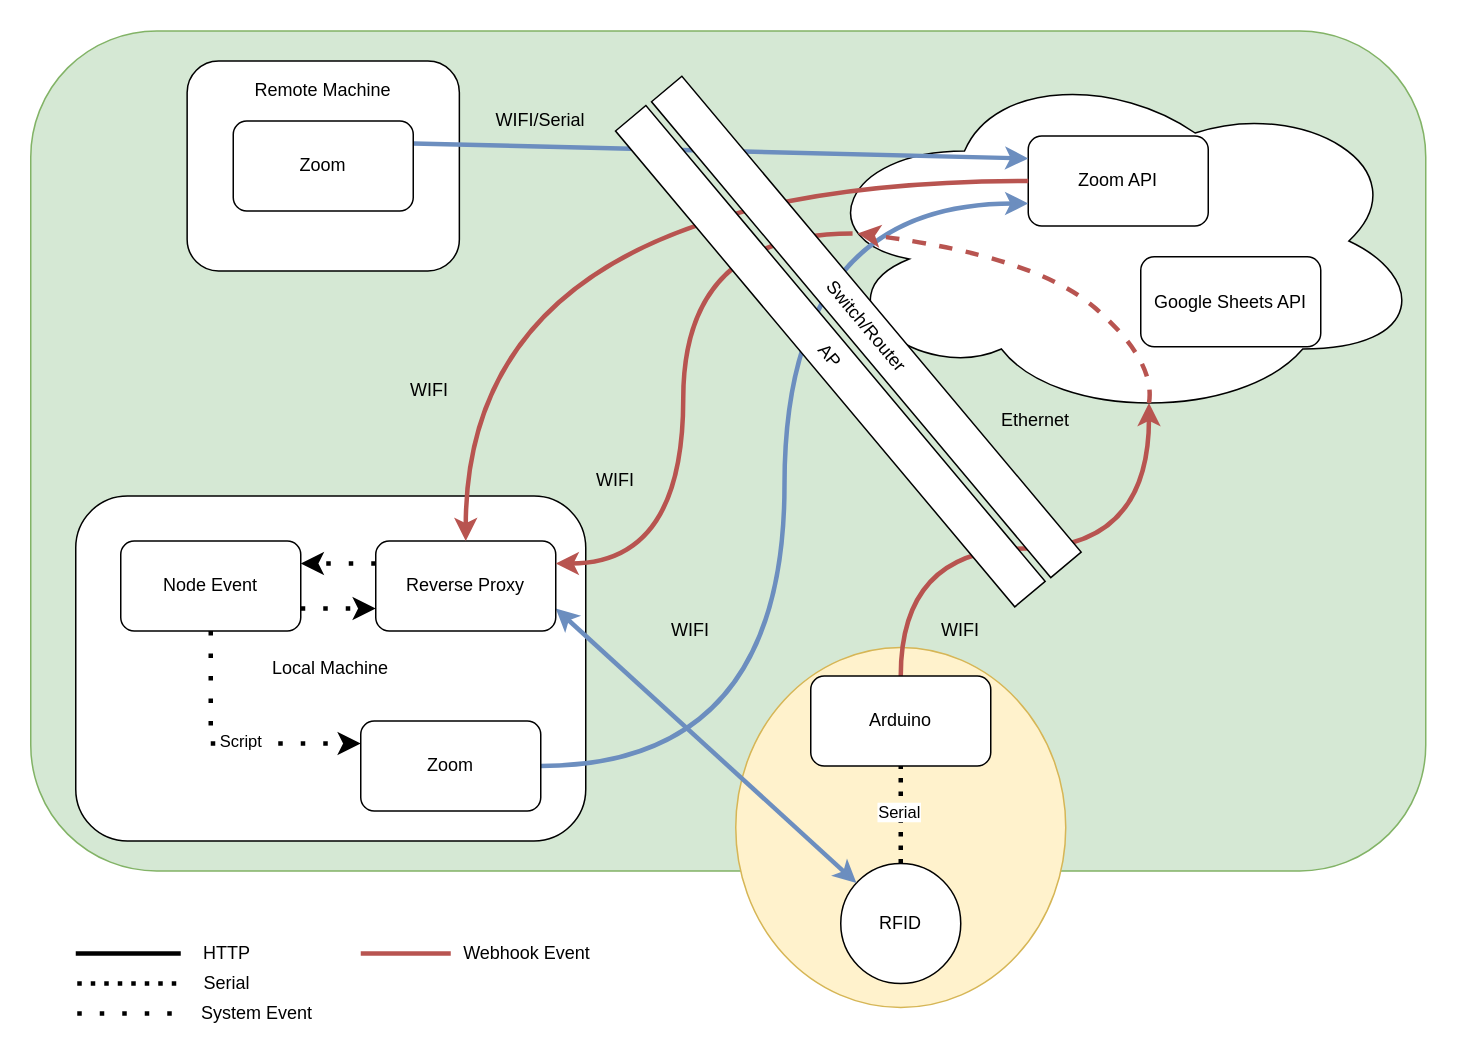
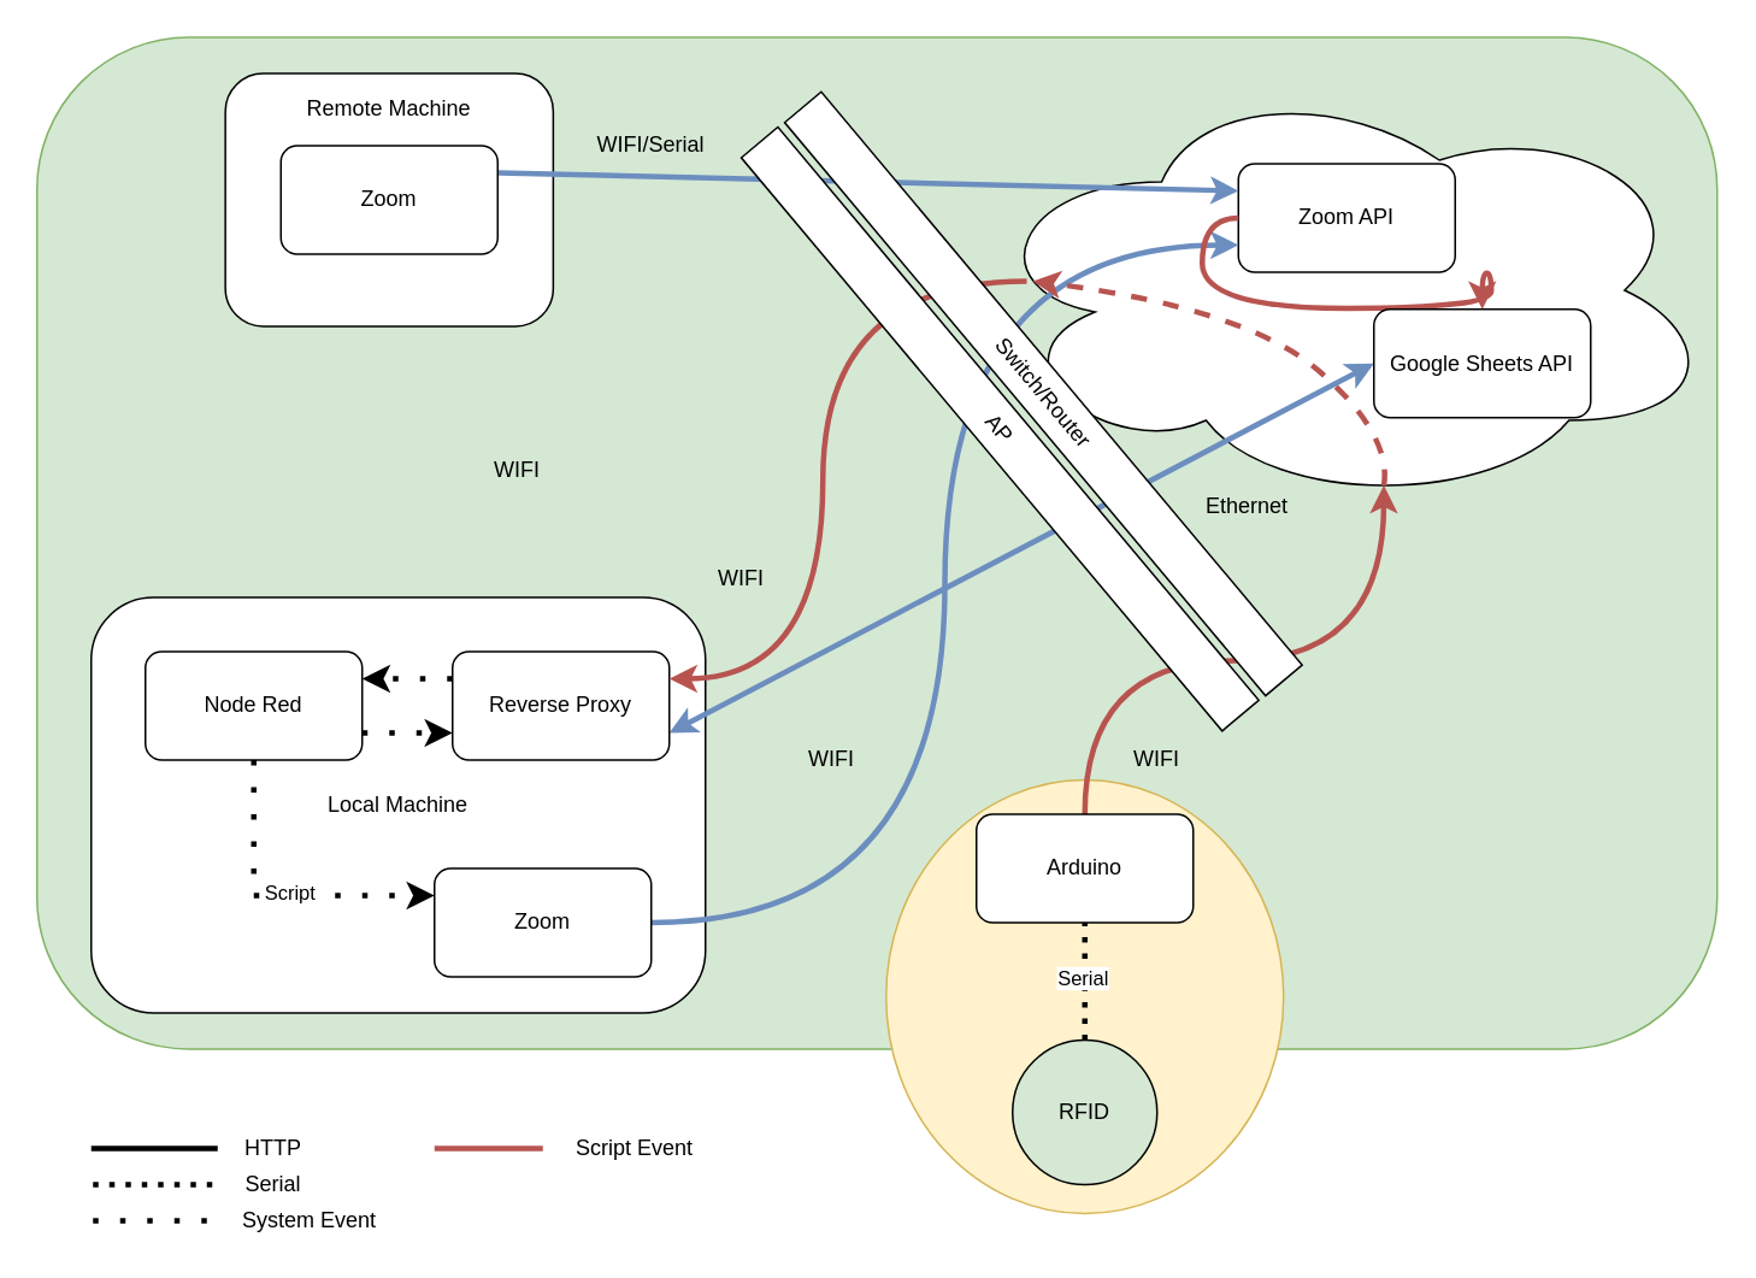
  <mxCell id="0" />
  <mxCell id="1" parent="0" />
  <mxCell id="2" value="" style="rounded=1;whiteSpace=wrap;html=1;fillColor=#d5e8d4;strokeColor=#82b366;" vertex="1" parent="1"><mxGeometry x="20" y="20" width="930" height="560" as="geometry" /></mxCell>
  <mxCell id="3" value="" style="ellipse;whiteSpace=wrap;html=1;fillColor=#fff2cc;strokeColor=#d6b656;" vertex="1" parent="1"><mxGeometry x="490" y="431" width="220" height="240" as="geometry" /></mxCell>
  <mxCell id="4" value="" style="ellipse;shape=cloud;whiteSpace=wrap;html=1;" vertex="1" parent="1"><mxGeometry x="540" y="40" width="410" height="240" as="geometry" /></mxCell>
  <mxCell id="5" style="edgeStyle=orthogonalEdgeStyle;rounded=0;orthogonalLoop=1;jettySize=auto;html=1;exitX=0.5;exitY=0;exitDx=0;exitDy=0;entryX=0.5;entryY=1;entryDx=0;entryDy=0;strokeWidth=3;dashed=1;dashPattern=1 2;endArrow=none;" edge="1" parent="1" source="7" target="9"><mxGeometry relative="1" as="geometry" /></mxCell>
  <mxCell id="6" value="Serial" style="edgeLabel;html=1;align=center;verticalAlign=middle;resizable=0;points=[];" vertex="1" connectable="0" parent="5"><mxGeometry x="0.067" y="2" relative="1" as="geometry"><mxPoint as="offset" /></mxGeometry></mxCell>
- <mxCell id="7" value="RFID" style="ellipse;whiteSpace=wrap;html=1;aspect=fixed;" vertex="1" parent="1"><mxGeometry x="560" y="575" width="80" height="80" as="geometry" /></mxCell>
+ <mxCell id="7" value="RFID" style="ellipse;whiteSpace=wrap;html=1;aspect=fixed;fillColor=#d5e8d4;" vertex="1" parent="1"><mxGeometry x="560" y="575" width="80" height="80" as="geometry" /></mxCell>
  <mxCell id="8" style="edgeStyle=orthogonalEdgeStyle;rounded=0;orthogonalLoop=1;jettySize=auto;html=1;exitX=0.5;exitY=0;exitDx=0;exitDy=0;entryX=0.55;entryY=0.95;entryDx=0;entryDy=0;entryPerimeter=0;curved=1;fillColor=#f8cecc;strokeColor=#b85450;strokeWidth=3;" edge="1" parent="1" source="9" target="4"><mxGeometry relative="1" as="geometry" /></mxCell>
  <mxCell id="9" value="Arduino" style="rounded=1;whiteSpace=wrap;html=1;" vertex="1" parent="1"><mxGeometry x="540" y="450" width="120" height="60" as="geometry" /></mxCell>
  <mxCell id="10" value="Zoom API" style="rounded=1;whiteSpace=wrap;html=1;" vertex="1" parent="1"><mxGeometry x="685" y="90" width="120" height="60" as="geometry" /></mxCell>
  <mxCell id="11" value="Local Machine" style="rounded=1;whiteSpace=wrap;html=1;" vertex="1" parent="1"><mxGeometry x="50" y="330" width="340" height="230" as="geometry" /></mxCell>
  <mxCell id="12" style="edgeStyle=orthogonalEdgeStyle;rounded=0;orthogonalLoop=1;jettySize=auto;html=1;exitX=0;exitY=0.25;exitDx=0;exitDy=0;entryX=1;entryY=0.25;entryDx=0;entryDy=0;strokeWidth=3;dashed=1;dashPattern=1 4;" edge="1" parent="1" source="14" target="21"><mxGeometry relative="1" as="geometry" /></mxCell>
- <mxCell id="13" style="edgeStyle=none;rounded=0;orthogonalLoop=1;jettySize=auto;html=1;exitX=1;exitY=0.75;exitDx=0;exitDy=0;strokeWidth=3;fillColor=#dae8fc;strokeColor=#6c8ebf;startArrow=classic;startFill=1;" edge="1" parent="1" source="14" target="7"><mxGeometry relative="1" as="geometry" /></mxCell>
+ <mxCell id="13" style="edgeStyle=none;rounded=0;orthogonalLoop=1;jettySize=auto;html=1;exitX=1;exitY=0.75;exitDx=0;exitDy=0;entryX=0;entryY=0.5;entryDx=0;entryDy=0;strokeWidth=3;fillColor=#dae8fc;strokeColor=#6c8ebf;startArrow=classic;startFill=1;" edge="1" parent="1" source="14" target="39"><mxGeometry relative="1" as="geometry" /></mxCell>
  <mxCell id="14" value="Reverse Proxy" style="rounded=1;whiteSpace=wrap;html=1;" vertex="1" parent="1"><mxGeometry x="250" y="360" width="120" height="60" as="geometry" /></mxCell>
  <mxCell id="15" style="edgeStyle=orthogonalEdgeStyle;rounded=0;orthogonalLoop=1;jettySize=auto;html=1;exitX=0.068;exitY=0.479;exitDx=0;exitDy=0;entryX=1;entryY=0.25;entryDx=0;entryDy=0;exitPerimeter=0;curved=1;fillColor=#f8cecc;strokeColor=#b85450;strokeWidth=3;" edge="1" parent="1" source="4" target="14"><mxGeometry relative="1" as="geometry"><mxPoint x="540" y="360" as="sourcePoint" /></mxGeometry></mxCell>
  <mxCell id="16" style="edgeStyle=orthogonalEdgeStyle;rounded=0;orthogonalLoop=1;jettySize=auto;html=1;exitX=1;exitY=0.5;exitDx=0;exitDy=0;entryX=0;entryY=0.75;entryDx=0;entryDy=0;curved=1;fillColor=#dae8fc;strokeColor=#6c8ebf;strokeWidth=3;" edge="1" parent="1" source="22" target="10"><mxGeometry relative="1" as="geometry" /></mxCell>
- <mxCell id="17" style="edgeStyle=orthogonalEdgeStyle;rounded=0;orthogonalLoop=1;jettySize=auto;html=1;exitX=0;exitY=0.5;exitDx=0;exitDy=0;entryX=0.5;entryY=0;entryDx=0;entryDy=0;curved=1;fillColor=#f8cecc;strokeColor=#b85450;strokeWidth=3;" edge="1" parent="1" source="10" target="14"><mxGeometry relative="1" as="geometry" /></mxCell>
+ <mxCell id="17" style="edgeStyle=orthogonalEdgeStyle;rounded=0;orthogonalLoop=1;jettySize=auto;html=1;exitX=0;exitY=0.5;exitDx=0;exitDy=0;curved=1;fillColor=#f8cecc;strokeColor=#b85450;strokeWidth=3;" edge="1" parent="1" source="10" target="39"><mxGeometry relative="1" as="geometry" /></mxCell>
  <mxCell id="18" style="edgeStyle=orthogonalEdgeStyle;rounded=0;orthogonalLoop=1;jettySize=auto;html=1;exitX=1;exitY=0.75;exitDx=0;exitDy=0;entryX=0;entryY=0.75;entryDx=0;entryDy=0;strokeWidth=3;dashed=1;dashPattern=1 4;" edge="1" parent="1" source="21" target="14"><mxGeometry relative="1" as="geometry" /></mxCell>
  <mxCell id="19" style="edgeStyle=orthogonalEdgeStyle;rounded=0;orthogonalLoop=1;jettySize=auto;html=1;exitX=0.5;exitY=1;exitDx=0;exitDy=0;entryX=0;entryY=0.25;entryDx=0;entryDy=0;strokeWidth=3;dashed=1;dashPattern=1 4;" edge="1" parent="1" source="21" target="22"><mxGeometry relative="1" as="geometry" /></mxCell>
  <mxCell id="20" value="Script" style="edgeLabel;html=1;align=center;verticalAlign=middle;resizable=0;points=[];" vertex="1" connectable="0" parent="19"><mxGeometry x="0.074" y="2" relative="1" as="geometry"><mxPoint as="offset" /></mxGeometry></mxCell>
- <mxCell id="21" value="Node Event" style="rounded=1;whiteSpace=wrap;html=1;" vertex="1" parent="1"><mxGeometry x="80" y="360" width="120" height="60" as="geometry" /></mxCell>
+ <mxCell id="21" value="Node Red" style="rounded=1;whiteSpace=wrap;html=1;" vertex="1" parent="1"><mxGeometry x="80" y="360" width="120" height="60" as="geometry" /></mxCell>
  <mxCell id="22" value="Zoom" style="rounded=1;whiteSpace=wrap;html=1;" vertex="1" parent="1"><mxGeometry x="240" y="480" width="120" height="60" as="geometry" /></mxCell>
  <mxCell id="23" value="" style="curved=1;endArrow=classic;html=1;exitX=0.55;exitY=0.95;exitDx=0;exitDy=0;exitPerimeter=0;entryX=0.076;entryY=0.479;entryDx=0;entryDy=0;entryPerimeter=0;dashed=1;fillColor=#f8cecc;strokeColor=#b85450;strokeWidth=3;" edge="1" parent="1" source="4" target="4"><mxGeometry width="50" height="50" relative="1" as="geometry"><mxPoint x="210" y="160" as="sourcePoint" /><mxPoint x="260" y="110" as="targetPoint" /><Array as="points"><mxPoint x="770" y="240" /><mxPoint x="690" y="170" /></Array></mxGeometry></mxCell>
  <mxCell id="24" value="Remote Machine" style="rounded=1;whiteSpace=wrap;html=1;" vertex="1" parent="1"><mxGeometry x="124.26" y="40" width="181.48" height="140" as="geometry" /></mxCell>
  <mxCell id="25" style="rounded=0;orthogonalLoop=1;jettySize=auto;html=1;exitX=1;exitY=0.25;exitDx=0;exitDy=0;entryX=0;entryY=0.25;entryDx=0;entryDy=0;fillColor=#dae8fc;strokeColor=#6c8ebf;strokeWidth=3;" edge="1" parent="1" source="26" target="10"><mxGeometry relative="1" as="geometry" /></mxCell>
  <mxCell id="26" value="Zoom" style="rounded=1;whiteSpace=wrap;html=1;" vertex="1" parent="1"><mxGeometry x="155" y="80" width="120" height="60" as="geometry" /></mxCell>
  <mxCell id="27" value="Remote Machine" style="text;html=1;strokeColor=none;fillColor=none;align=center;verticalAlign=middle;whiteSpace=wrap;rounded=0;" vertex="1" parent="1"><mxGeometry x="165" y="50" width="100" height="20" as="geometry" /></mxCell>
  <mxCell id="28" value="WIFI/Serial" style="text;html=1;strokeColor=none;fillColor=none;align=center;verticalAlign=middle;whiteSpace=wrap;rounded=0;" vertex="1" parent="1"><mxGeometry x="340" y="70" width="40" height="20" as="geometry" /></mxCell>
  <mxCell id="29" value="WIFI" style="text;html=1;strokeColor=none;fillColor=none;align=center;verticalAlign=middle;whiteSpace=wrap;rounded=0;" vertex="1" parent="1"><mxGeometry x="620" y="410" width="40" height="20" as="geometry" /></mxCell>
  <mxCell id="30" value="WIFI" style="text;html=1;strokeColor=none;fillColor=none;align=center;verticalAlign=middle;whiteSpace=wrap;rounded=0;" vertex="1" parent="1"><mxGeometry x="440" y="410" width="40" height="20" as="geometry" /></mxCell>
  <mxCell id="31" value="WIFI" style="text;html=1;strokeColor=none;fillColor=none;align=center;verticalAlign=middle;whiteSpace=wrap;rounded=0;" vertex="1" parent="1"><mxGeometry x="390" y="310" width="40" height="20" as="geometry" /></mxCell>
  <mxCell id="32" value="WIFI" style="text;html=1;strokeColor=none;fillColor=none;align=center;verticalAlign=middle;whiteSpace=wrap;rounded=0;" vertex="1" parent="1"><mxGeometry x="265.74" y="250" width="40" height="20" as="geometry" /></mxCell>
  <mxCell id="33" value="" style="endArrow=none;html=1;strokeWidth=3;" edge="1" parent="1"><mxGeometry width="50" height="50" relative="1" as="geometry"><mxPoint x="50" y="635" as="sourcePoint" /><mxPoint x="120" y="635" as="targetPoint" /></mxGeometry></mxCell>
  <mxCell id="34" value="HTTP" style="text;html=1;strokeColor=none;fillColor=none;align=center;verticalAlign=middle;whiteSpace=wrap;rounded=0;" vertex="1" parent="1"><mxGeometry x="131" y="625" width="40" height="20" as="geometry" /></mxCell>
  <mxCell id="35" value="" style="endArrow=none;html=1;strokeWidth=3;dashed=1;dashPattern=1 2;" edge="1" parent="1"><mxGeometry width="50" height="50" relative="1" as="geometry"><mxPoint x="51" y="655" as="sourcePoint" /><mxPoint x="121" y="655" as="targetPoint" /></mxGeometry></mxCell>
  <mxCell id="36" value="Serial" style="text;html=1;strokeColor=none;fillColor=none;align=center;verticalAlign=middle;whiteSpace=wrap;rounded=0;" vertex="1" parent="1"><mxGeometry x="131" y="645" width="40" height="20" as="geometry" /></mxCell>
  <mxCell id="37" value="" style="endArrow=none;html=1;strokeWidth=3;dashed=1;dashPattern=1 4;" edge="1" parent="1"><mxGeometry width="50" height="50" relative="1" as="geometry"><mxPoint x="51" y="675" as="sourcePoint" /><mxPoint x="121" y="675" as="targetPoint" /></mxGeometry></mxCell>
  <mxCell id="38" value="System Event" style="text;html=1;strokeColor=none;fillColor=none;align=center;verticalAlign=middle;whiteSpace=wrap;rounded=0;" vertex="1" parent="1"><mxGeometry x="131" y="665" width="80" height="20" as="geometry" /></mxCell>
  <mxCell id="39" value="Google Sheets API" style="rounded=1;whiteSpace=wrap;html=1;" vertex="1" parent="1"><mxGeometry x="760" y="170.5" width="120" height="60" as="geometry" /></mxCell>
  <mxCell id="40" value="AP" style="rounded=0;whiteSpace=wrap;html=1;rotation=50;" vertex="1" parent="1"><mxGeometry x="346" y="223.57" width="414.12" height="26.43" as="geometry" /></mxCell>
  <mxCell id="41" value="Ethernet" style="text;html=1;strokeColor=none;fillColor=none;align=center;verticalAlign=middle;whiteSpace=wrap;rounded=0;" vertex="1" parent="1"><mxGeometry x="670" y="270" width="40" height="20" as="geometry" /></mxCell>
  <mxCell id="42" value="" style="endArrow=none;html=1;strokeWidth=3;fillColor=#f8cecc;strokeColor=#b85450;" edge="1" parent="1"><mxGeometry width="50" height="50" relative="1" as="geometry"><mxPoint x="240" y="635" as="sourcePoint" /><mxPoint x="300" y="635" as="targetPoint" /><Array as="points"><mxPoint x="270" y="635" /></Array></mxGeometry></mxCell>
- <mxCell id="43" value="Webhook Event" style="text;html=1;strokeColor=none;fillColor=none;align=center;verticalAlign=middle;whiteSpace=wrap;rounded=0;" vertex="1" parent="1"><mxGeometry x="305.74" y="625" width="90" height="20" as="geometry" /></mxCell>
+ <mxCell id="43" value="Script Event" style="text;html=1;strokeColor=none;fillColor=none;align=center;verticalAlign=middle;whiteSpace=wrap;rounded=0;" vertex="1" parent="1"><mxGeometry x="305.74" y="625" width="90" height="20" as="geometry" /></mxCell>
  <mxCell id="44" value="Switch/Router" style="rounded=0;whiteSpace=wrap;html=1;rotation=50;" vertex="1" parent="1"><mxGeometry x="370" y="204.07" width="414.12" height="26.43" as="geometry" /></mxCell>
